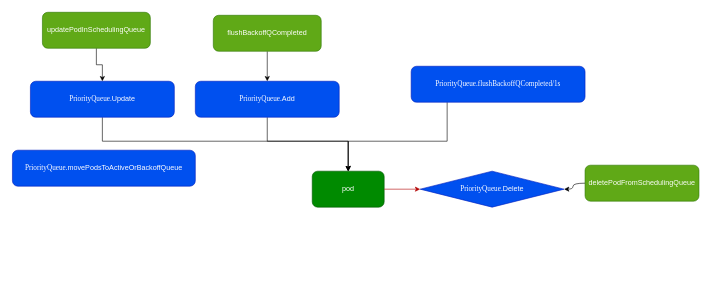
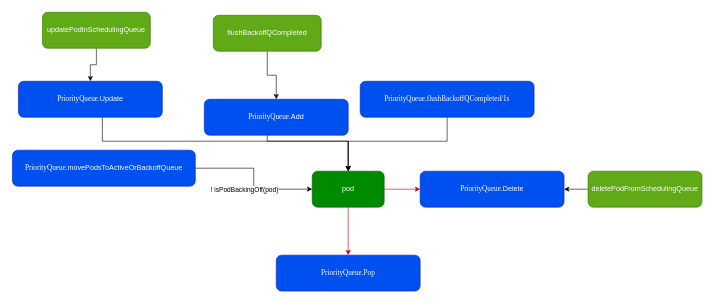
  <mxCell id="0" />
  <mxCell id="1" parent="0" />
+ <mxCell id="2" style="edgeStyle=orthogonalEdgeStyle;rounded=0;orthogonalLoop=1;jettySize=auto;html=1;entryX=0.5;entryY=0;entryDx=0;entryDy=0;startArrow=none;startFill=0;endArrow=classic;endFill=1;fillColor=#e51400;strokeColor=#B20000;" edge="1" parent="1" source="3" target="21"><mxGeometry relative="1" as="geometry" /></mxCell>
  <mxCell id="3" value="pod" style="rounded=1;whiteSpace=wrap;html=1;fillColor=#008a00;strokeColor=#005700;fontColor=#ffffff;" vertex="1" parent="1"><mxGeometry x="520" y="285" width="120" height="60" as="geometry" /></mxCell>
  <mxCell id="4" style="edgeStyle=orthogonalEdgeStyle;rounded=0;orthogonalLoop=1;jettySize=auto;html=1;entryX=1;entryY=0.5;entryDx=0;entryDy=0;startArrow=classic;startFill=1;endArrow=none;endFill=0;fillColor=#e51400;strokeColor=#B20000;" edge="1" parent="1" source="5" target="3"><mxGeometry relative="1" as="geometry" /></mxCell>
- <mxCell id="5" value="&lt;span style=&quot;font-family: &amp;#34;menlo&amp;#34;&quot;&gt;PriorityQueue.&lt;/span&gt;Delete" style="rhombus;whiteSpace=wrap;html=1;fillColor=#0050ef;strokeColor=#001DBC;fontColor=#ffffff;" vertex="1" parent="1"><mxGeometry x="700" y="285" width="240" height="60" as="geometry" /></mxCell>
+ <mxCell id="5" value="&lt;span style=&quot;font-family: &amp;#34;menlo&amp;#34;&quot;&gt;PriorityQueue.&lt;/span&gt;Delete" style="rounded=1;whiteSpace=wrap;html=1;fillColor=#0050ef;strokeColor=#001DBC;fontColor=#ffffff;" vertex="1" parent="1"><mxGeometry x="700" y="285" width="240" height="60" as="geometry" /></mxCell>
  <mxCell id="6" style="edgeStyle=orthogonalEdgeStyle;curved=1;rounded=0;orthogonalLoop=1;jettySize=auto;html=1;entryX=1;entryY=0.5;entryDx=0;entryDy=0;strokeColor=#000000;" edge="1" parent="1" source="7" target="5"><mxGeometry relative="1" as="geometry" /></mxCell>
- <mxCell id="7" value="deletePodFromSchedulingQueue" style="rounded=1;whiteSpace=wrap;html=1;fillColor=#60a917;strokeColor=#2D7600;fontColor=#ffffff;" vertex="1" parent="1"><mxGeometry x="975" y="275" width="190" height="60" as="geometry" /></mxCell>
+ <mxCell id="7" value="deletePodFromSchedulingQueue" style="rounded=1;whiteSpace=wrap;html=1;fillColor=#60a917;strokeColor=#2D7600;fontColor=#ffffff;" vertex="1" parent="1"><mxGeometry x="980" y="285" width="190" height="60" as="geometry" /></mxCell>
+ <mxCell id="8" style="edgeStyle=orthogonalEdgeStyle;rounded=0;orthogonalLoop=1;jettySize=auto;html=1;entryX=0;entryY=0.5;entryDx=0;entryDy=0;startArrow=none;startFill=0;endArrow=classic;endFill=1;" edge="1" parent="1" source="10" target="3"><mxGeometry relative="1" as="geometry" /></mxCell>
+ <mxCell id="9" value="! isPodBackingOff(pod)" style="edgeLabel;html=1;align=center;verticalAlign=middle;resizable=0;points=[];" vertex="1" connectable="0" parent="8"><mxGeometry x="0.153" relative="1" as="geometry"><mxPoint x="-17" as="offset" /></mxGeometry></mxCell>
  <mxCell id="10" value="&lt;span style=&quot;font-family: &amp;#34;menlo&amp;#34; ; font-size: 9pt&quot;&gt;PriorityQueue.&lt;/span&gt;movePodsToActiveOrBackoffQueue" style="rounded=1;whiteSpace=wrap;html=1;fillColor=#0050ef;strokeColor=#001DBC;fontColor=#ffffff;" vertex="1" parent="1"><mxGeometry x="20" y="250" width="305" height="60" as="geometry" /></mxCell>
  <mxCell id="11" style="edgeStyle=orthogonalEdgeStyle;rounded=0;orthogonalLoop=1;jettySize=auto;html=1;entryX=0.5;entryY=0;entryDx=0;entryDy=0;startArrow=none;startFill=0;endArrow=classic;endFill=1;" edge="1" parent="1" source="12" target="3"><mxGeometry relative="1" as="geometry"><Array as="points"><mxPoint x="745" y="235" /><mxPoint x="580" y="235" /></Array></mxGeometry></mxCell>
- <mxCell id="12" value="&lt;span style=&quot;font-family: &amp;#34;menlo&amp;#34;&quot;&gt;PriorityQueue.&lt;/span&gt;&lt;span style=&quot;font-family: &amp;#34;menlo&amp;#34; ; font-size: 9pt&quot;&gt;flushBackoffQCompleted/1s&lt;/span&gt;&lt;span style=&quot;font-family: &amp;#34;menlo&amp;#34;&quot;&gt;&lt;br&gt;&lt;/span&gt;" style="rounded=1;whiteSpace=wrap;html=1;fillColor=#0050ef;strokeColor=#001DBC;fontColor=#ffffff;" vertex="1" parent="1"><mxGeometry x="685" y="110" width="290" height="60" as="geometry" /></mxCell>
+ <mxCell id="12" value="&lt;span style=&quot;font-family: &amp;#34;menlo&amp;#34;&quot;&gt;PriorityQueue.&lt;/span&gt;&lt;span style=&quot;font-family: &amp;#34;menlo&amp;#34; ; font-size: 9pt&quot;&gt;flushBackoffQCompleted/1s&lt;/span&gt;&lt;span style=&quot;font-family: &amp;#34;menlo&amp;#34;&quot;&gt;&lt;br&gt;&lt;/span&gt;" style="rounded=1;whiteSpace=wrap;html=1;fillColor=#0050ef;strokeColor=#001DBC;fontColor=#ffffff;" vertex="1" parent="1"><mxGeometry x="600" y="135" width="290" height="60" as="geometry" /></mxCell>
  <mxCell id="13" style="edgeStyle=orthogonalEdgeStyle;rounded=0;orthogonalLoop=1;jettySize=auto;html=1;entryX=0.5;entryY=0;entryDx=0;entryDy=0;startArrow=none;startFill=0;endArrow=classic;endFill=1;" edge="1" parent="1" source="14" target="3"><mxGeometry relative="1" as="geometry"><Array as="points"><mxPoint x="445" y="235" /><mxPoint x="580" y="235" /></Array></mxGeometry></mxCell>
- <mxCell id="14" value="&lt;span style=&quot;font-family: &amp;#34;menlo&amp;#34;&quot;&gt;PriorityQueue.&lt;/span&gt;Add" style="rounded=1;whiteSpace=wrap;html=1;fillColor=#0050ef;strokeColor=#001DBC;fontColor=#ffffff;" vertex="1" parent="1"><mxGeometry x="325" y="135" width="240" height="60" as="geometry" /></mxCell>
+ <mxCell id="14" value="&lt;span style=&quot;font-family: &amp;#34;menlo&amp;#34;&quot;&gt;PriorityQueue.&lt;/span&gt;Add" style="rounded=1;whiteSpace=wrap;html=1;fillColor=#0050ef;strokeColor=#001DBC;fontColor=#ffffff;" vertex="1" parent="1"><mxGeometry x="340" y="165" width="240" height="60" as="geometry" /></mxCell>
  <mxCell id="15" style="edgeStyle=orthogonalEdgeStyle;rounded=0;orthogonalLoop=1;jettySize=auto;html=1;entryX=0.5;entryY=0;entryDx=0;entryDy=0;startArrow=none;startFill=0;endArrow=classic;endFill=1;" edge="1" parent="1" source="16" target="14"><mxGeometry relative="1" as="geometry" /></mxCell>
  <mxCell id="16" value="flushBackoffQCompleted" style="rounded=1;whiteSpace=wrap;html=1;fillColor=#60a917;strokeColor=#2D7600;fontColor=#ffffff;" vertex="1" parent="1"><mxGeometry x="355" y="25" width="180" height="60" as="geometry" /></mxCell>
  <mxCell id="17" style="edgeStyle=orthogonalEdgeStyle;rounded=0;orthogonalLoop=1;jettySize=auto;html=1;entryX=0.5;entryY=0;entryDx=0;entryDy=0;startArrow=none;startFill=0;endArrow=classic;endFill=1;" edge="1" parent="1" source="18" target="3"><mxGeometry relative="1" as="geometry"><Array as="points"><mxPoint x="170" y="235" /><mxPoint x="580" y="235" /></Array></mxGeometry></mxCell>
- <mxCell id="18" value="&lt;span style=&quot;font-family: &amp;#34;menlo&amp;#34;&quot;&gt;PriorityQueue.&lt;/span&gt;Update" style="rounded=1;whiteSpace=wrap;html=1;fillColor=#0050ef;strokeColor=#001DBC;fontColor=#ffffff;" vertex="1" parent="1"><mxGeometry x="50" y="135" width="240" height="60" as="geometry" /></mxCell>
+ <mxCell id="18" value="&lt;span style=&quot;font-family: &amp;#34;menlo&amp;#34;&quot;&gt;PriorityQueue.&lt;/span&gt;Update" style="rounded=1;whiteSpace=wrap;html=1;fillColor=#0050ef;strokeColor=#001DBC;fontColor=#ffffff;" vertex="1" parent="1"><mxGeometry x="30" y="135" width="240" height="60" as="geometry" /></mxCell>
  <mxCell id="19" style="edgeStyle=orthogonalEdgeStyle;rounded=0;orthogonalLoop=1;jettySize=auto;html=1;entryX=0.5;entryY=0;entryDx=0;entryDy=0;startArrow=none;startFill=0;endArrow=classic;endFill=1;" edge="1" parent="1" source="20" target="18"><mxGeometry relative="1" as="geometry" /></mxCell>
  <mxCell id="20" value="updatePodInSchedulingQueue" style="rounded=1;whiteSpace=wrap;html=1;fillColor=#60a917;strokeColor=#2D7600;fontColor=#ffffff;" vertex="1" parent="1"><mxGeometry x="70" y="20" width="180" height="60" as="geometry" /></mxCell>
+ <mxCell id="21" value="&lt;span style=&quot;font-family: &amp;#34;menlo&amp;#34;&quot;&gt;PriorityQueue.Pop&lt;/span&gt;" style="rounded=1;whiteSpace=wrap;html=1;fillColor=#0050ef;strokeColor=#001DBC;fontColor=#ffffff;" vertex="1" parent="1"><mxGeometry x="460" y="425" width="240" height="60" as="geometry" /></mxCell>
